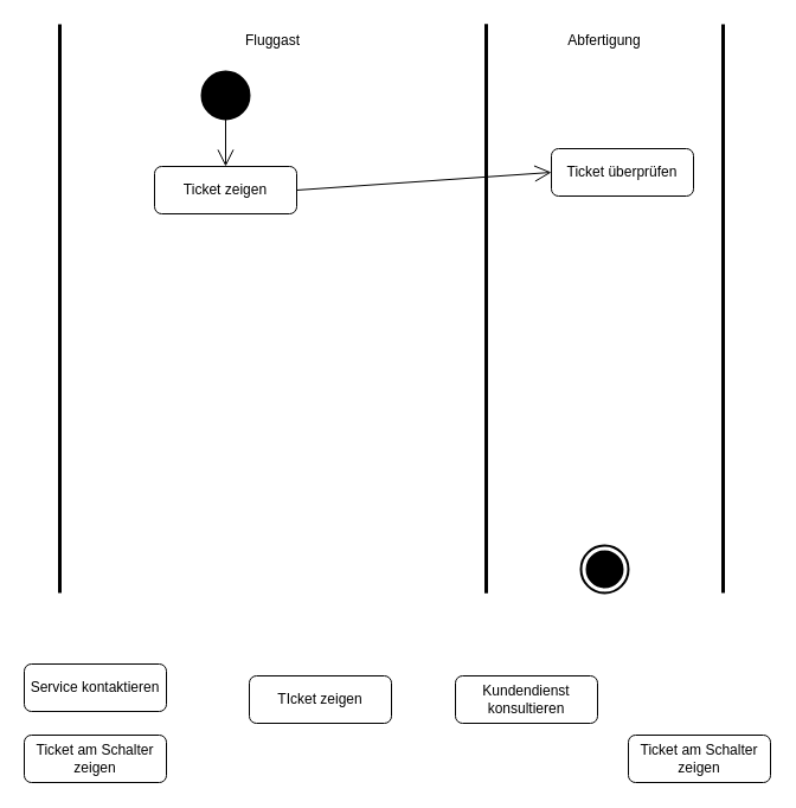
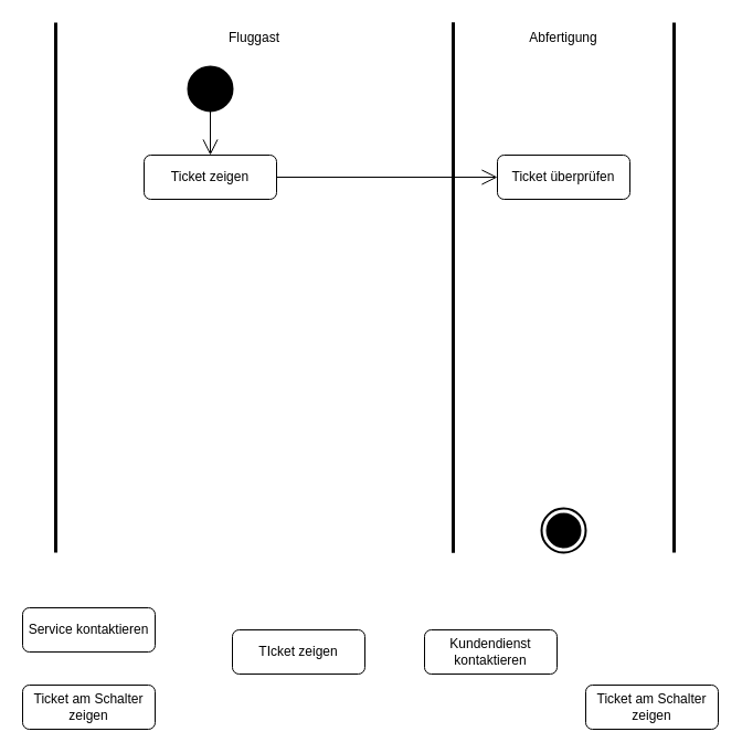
  <mxCell id="0" />
  <mxCell id="1" parent="0" />
  <mxCell id="2" value="Fluggast" style="html=1;shape=mxgraph.sysml.actPart;strokeWidth=3;verticalAlign=top;rotation=0;whiteSpace=wrap;" vertex="1" parent="1"><mxGeometry x="50" y="20" width="360" height="480" as="geometry" /></mxCell>
  <mxCell id="3" value="Abfertigung" style="html=1;shape=mxgraph.sysml.actPart;strokeWidth=3;verticalAlign=top;rotation=0;whiteSpace=wrap;" vertex="1" parent="1"><mxGeometry x="410" y="20" width="200" height="480" as="geometry" /></mxCell>
  <mxCell id="4" value="" style="html=1;shape=mxgraph.sysml.actFinal;strokeWidth=2;verticalLabelPosition=bottom;verticalAlignment=top;" vertex="1" parent="1"><mxGeometry x="490" y="460" width="40" height="40" as="geometry" /></mxCell>
  <mxCell id="5" value="" style="shape=ellipse;html=1;fillColor=strokeColor;strokeWidth=2;verticalLabelPosition=bottom;verticalAlignment=top;perimeter=ellipsePerimeter;" vertex="1" parent="1"><mxGeometry x="170" y="60" width="40" height="40" as="geometry" /></mxCell>
  <mxCell id="6" value="Ticket zeigen" style="shape=rect;html=1;rounded=1;whiteSpace=wrap;align=center;" vertex="1" parent="1"><mxGeometry x="130" y="140" width="120" height="40" as="geometry" /></mxCell>
- <mxCell id="7" value="Ticket überprüfen" style="shape=rect;html=1;rounded=1;whiteSpace=wrap;align=center;" vertex="1" parent="1"><mxGeometry x="465" y="125" width="120" height="40" as="geometry" /></mxCell>
- <mxCell id="8" value="Kundendienst konsultieren" style="shape=rect;html=1;rounded=1;whiteSpace=wrap;align=center;" vertex="1" parent="1"><mxGeometry x="384" y="570" width="120" height="40" as="geometry" /></mxCell>
+ <mxCell id="7" value="Ticket überprüfen" style="shape=rect;html=1;rounded=1;whiteSpace=wrap;align=center;" vertex="1" parent="1"><mxGeometry x="450" y="140" width="120" height="40" as="geometry" /></mxCell>
+ <mxCell id="8" value="Kundendienst kontaktieren" style="shape=rect;html=1;rounded=1;whiteSpace=wrap;align=center;" vertex="1" parent="1"><mxGeometry x="384" y="570" width="120" height="40" as="geometry" /></mxCell>
  <mxCell id="9" value="TIcket zeigen" style="shape=rect;html=1;rounded=1;whiteSpace=wrap;align=center;" vertex="1" parent="1"><mxGeometry x="210" y="570" width="120" height="40" as="geometry" /></mxCell>
- <mxCell id="10" value="Service kontaktieren" style="shape=rect;html=1;rounded=1;whiteSpace=wrap;align=center;" vertex="1" parent="1"><mxGeometry x="20" y="560" width="120" height="40" as="geometry" /></mxCell>
+ <mxCell id="10" value="Service kontaktieren" style="shape=rect;html=1;rounded=1;whiteSpace=wrap;align=center;" vertex="1" parent="1"><mxGeometry x="20" y="550" width="120" height="40" as="geometry" /></mxCell>
  <mxCell id="11" value="Ticket am Schalter zeigen" style="shape=rect;html=1;rounded=1;whiteSpace=wrap;align=center;" vertex="1" parent="1"><mxGeometry x="530" y="620" width="120" height="40" as="geometry" /></mxCell>
  <mxCell id="12" value="Ticket am Schalter zeigen" style="shape=rect;html=1;rounded=1;whiteSpace=wrap;align=center;" vertex="1" parent="1"><mxGeometry x="20" y="620" width="120" height="40" as="geometry" /></mxCell>
  <mxCell id="13" value="" style="endArrow=open;endFill=1;endSize=12;html=1;exitX=1;exitY=0.5;exitDx=0;exitDy=0;entryX=0;entryY=0.5;entryDx=0;entryDy=0;" edge="1" parent="1" source="6" target="7"><mxGeometry width="160" relative="1" as="geometry"><mxPoint x="260" y="270" as="sourcePoint" /><mxPoint x="420" y="270" as="targetPoint" /></mxGeometry></mxCell>
  <mxCell id="14" value="" style="endArrow=open;endFill=1;endSize=12;html=1;exitX=0.5;exitY=1;exitDx=0;exitDy=0;entryX=0.5;entryY=0;entryDx=0;entryDy=0;" edge="1" parent="1" source="5" target="6"><mxGeometry width="160" relative="1" as="geometry"><mxPoint x="260" y="170" as="sourcePoint" /><mxPoint x="460" y="170" as="targetPoint" /></mxGeometry></mxCell>
